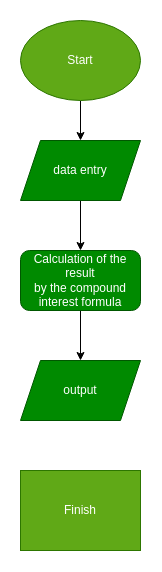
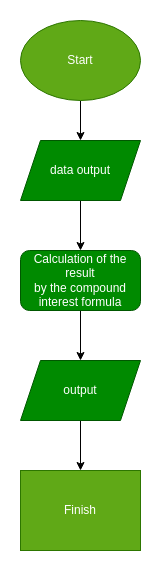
  <mxCell id="0" />
  <mxCell id="1" parent="0" />
  <mxCell id="2" value="" style="edgeStyle=orthogonalEdgeStyle;rounded=0;orthogonalLoop=1;jettySize=auto;html=1;" parent="1" source="3" target="5" edge="1"><mxGeometry relative="1" as="geometry" /></mxCell>
  <mxCell id="3" value="Start" style="ellipse;whiteSpace=wrap;html=1;fillColor=#60a917;fontColor=#ffffff;strokeColor=#2D7600;" parent="1" vertex="1"><mxGeometry x="20" y="20" width="120" height="80" as="geometry" /></mxCell>
  <mxCell id="4" value="" style="edgeStyle=orthogonalEdgeStyle;rounded=0;orthogonalLoop=1;jettySize=auto;html=1;" parent="1" source="5" target="7" edge="1"><mxGeometry relative="1" as="geometry" /></mxCell>
- <mxCell id="5" value="data entry" style="shape=parallelogram;perimeter=parallelogramPerimeter;whiteSpace=wrap;html=1;fixedSize=1;fillColor=#008a00;fontColor=#ffffff;strokeColor=#005700;" parent="1" vertex="1"><mxGeometry x="20" y="140" width="120" height="60" as="geometry" /></mxCell>
+ <mxCell id="5" value="data output" style="shape=parallelogram;perimeter=parallelogramPerimeter;whiteSpace=wrap;html=1;fixedSize=1;fillColor=#008a00;fontColor=#ffffff;strokeColor=#005700;" parent="1" vertex="1"><mxGeometry x="20" y="140" width="120" height="60" as="geometry" /></mxCell>
  <mxCell id="6" value="" style="edgeStyle=orthogonalEdgeStyle;rounded=0;orthogonalLoop=1;jettySize=auto;html=1;" parent="1" source="7" target="9" edge="1"><mxGeometry relative="1" as="geometry" /></mxCell>
  <mxCell id="7" value="&lt;div&gt;Calculation of the result&lt;/div&gt;&lt;div&gt;by the compound&lt;/div&gt;&lt;div&gt;interest formula&lt;/div&gt;" style="rounded=1;whiteSpace=wrap;html=1;fillColor=#008a00;fontColor=#ffffff;strokeColor=#005700;" parent="1" vertex="1"><mxGeometry x="20" y="250" width="120" height="60" as="geometry" /></mxCell>
+ <mxCell id="8" value="" style="edgeStyle=orthogonalEdgeStyle;rounded=0;orthogonalLoop=1;jettySize=auto;html=1;" parent="1" source="9" target="10" edge="1"><mxGeometry relative="1" as="geometry" /></mxCell>
  <mxCell id="9" value="output" style="shape=parallelogram;perimeter=parallelogramPerimeter;whiteSpace=wrap;html=1;fixedSize=1;fillColor=#008a00;fontColor=#ffffff;strokeColor=#005700;" parent="1" vertex="1"><mxGeometry x="20" y="360" width="120" height="60" as="geometry" /></mxCell>
  <mxCell id="10" value="Finish" style="whiteSpace=wrap;html=1;fillColor=#60a917;fontColor=#ffffff;strokeColor=#2D7600;rounded=0;" parent="1" vertex="1"><mxGeometry x="20" y="470" width="120" height="80" as="geometry" /></mxCell>
